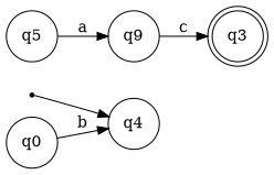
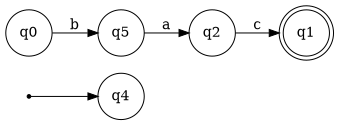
  digraph {
    rankdir=LR
    node [shape=circle]
    __start [shape=point]
    q4
    q0
    q5
-   q2 [label=q9]
-   q1 [shape=doublecircle label=q3]
+   q2
+   q1 [shape=doublecircle]
    __start -> q4
-   q0 -> q4 [label=b]
+   q0 -> q5 [label=b]
    q5 -> q2 [label=a]
    q2 -> q1 [label=c]
  }
